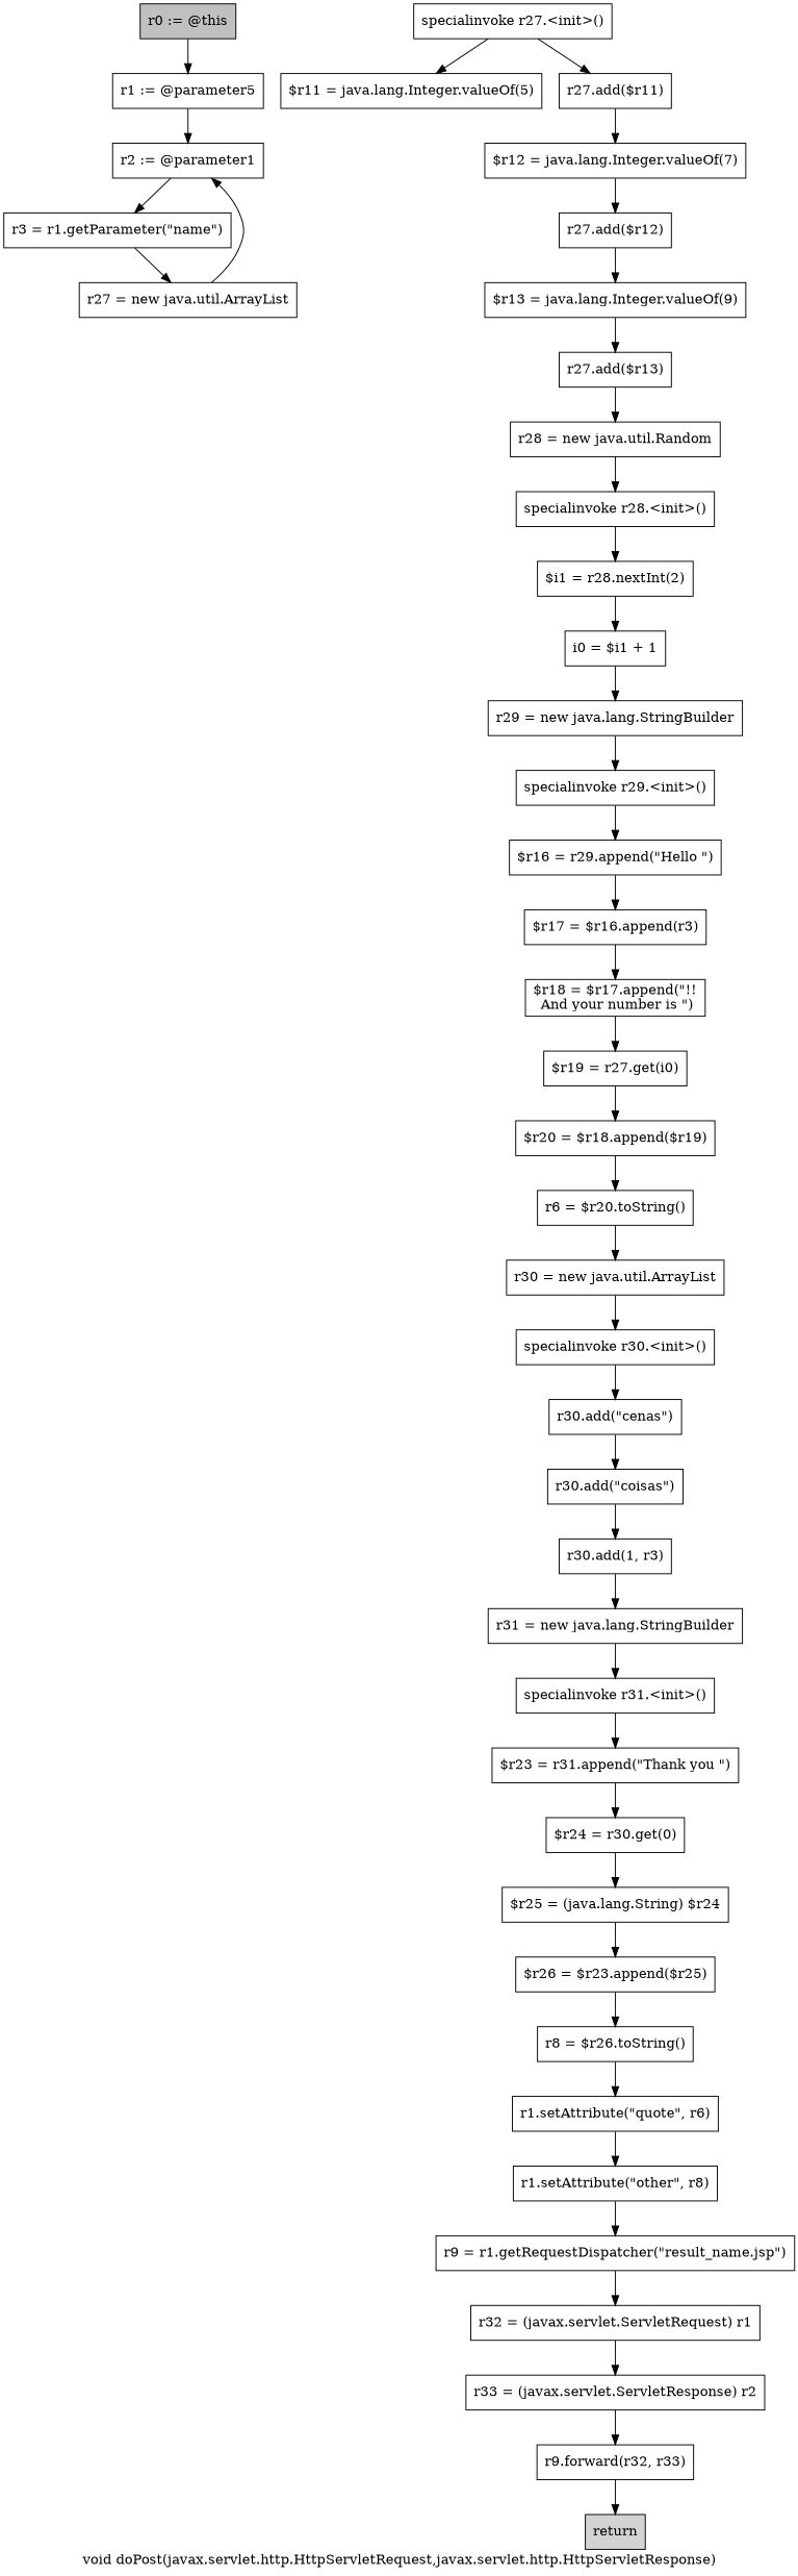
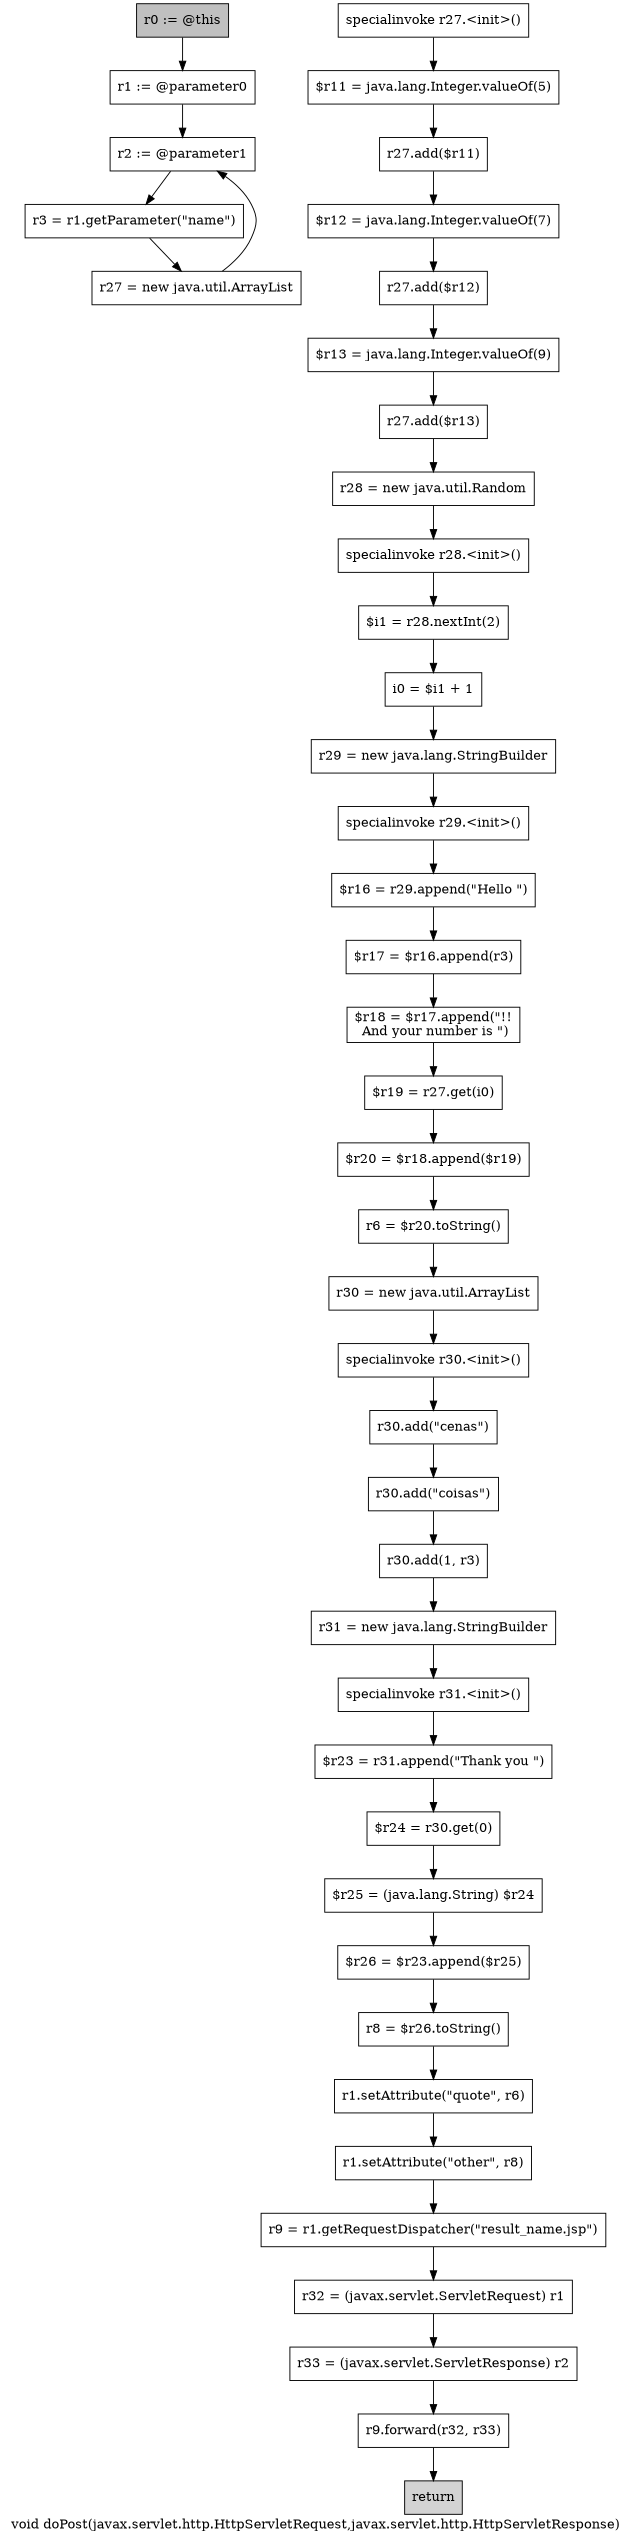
  digraph {
    label="void doPost(javax.servlet.http.HttpServletRequest,javax.servlet.http.HttpServletResponse)"
    node [shape=box]
    n1 [fillcolor=gray label="r0 := @this" style=filled]
-   n2 [label="r1 := @parameter5"]
+   n2 [label="r1 := @parameter0"]
    n3 [label="r2 := @parameter1"]
    n4 [label="r3 = r1.getParameter(\"name\")"]
    n5 [label="r27 = new java.util.ArrayList"]
    n6 [label="specialinvoke r27.<init>()"]
    n7 [label="$r11 = java.lang.Integer.valueOf(5)"]
    n8 [label="r27.add($r11)"]
    n9 [label="$r12 = java.lang.Integer.valueOf(7)"]
    n10 [label="r27.add($r12)"]
    n11 [label="$r13 = java.lang.Integer.valueOf(9)"]
    n12 [label="r27.add($r13)"]
    n13 [label="r28 = new java.util.Random"]
    n14 [label="specialinvoke r28.<init>()"]
    n15 [label="$i1 = r28.nextInt(2)"]
    n16 [label="i0 = $i1 + 1"]
    n17 [label="r29 = new java.lang.StringBuilder"]
    n18 [label="specialinvoke r29.<init>()"]
    n19 [label="$r16 = r29.append(\"Hello \")"]
    n20 [label="$r17 = $r16.append(r3)"]
    n21 [label="$r18 = $r17.append(\"!!\n And your number is \")"]
    n22 [label="$r19 = r27.get(i0)"]
    n23 [label="$r20 = $r18.append($r19)"]
    n24 [label="r6 = $r20.toString()"]
    n25 [label="r30 = new java.util.ArrayList"]
    n26 [label="specialinvoke r30.<init>()"]
    n27 [label="r30.add(\"cenas\")"]
    n28 [label="r30.add(\"coisas\")"]
    n29 [label="r30.add(1, r3)"]
    n30 [label="r31 = new java.lang.StringBuilder"]
    n31 [label="specialinvoke r31.<init>()"]
    n32 [label="$r23 = r31.append(\"Thank you \")"]
    n33 [label="$r24 = r30.get(0)"]
    n34 [label="$r25 = (java.lang.String) $r24"]
    n35 [label="$r26 = $r23.append($r25)"]
    n36 [label="r8 = $r26.toString()"]
    n37 [label="r1.setAttribute(\"quote\", r6)"]
    n38 [label="r1.setAttribute(\"other\", r8)"]
    n39 [label="r9 = r1.getRequestDispatcher(\"result_name.jsp\")"]
    n40 [label="r32 = (javax.servlet.ServletRequest) r1"]
    n41 [label="r33 = (javax.servlet.ServletResponse) r2"]
    n42 [label="r9.forward(r32, r33)"]
    n43 [fillcolor=lightgray label=return style=filled]
    n1 -> n2
    n2 -> n3
    n3 -> n4
    n4 -> n5
    n5 -> n3
    n6 -> n7
-   n6 -> n8
+   n7 -> n8
    n8 -> n9
    n9 -> n10
    n10 -> n11
    n11 -> n12
    n12 -> n13
    n13 -> n14
    n14 -> n15
    n15 -> n16
    n16 -> n17
    n17 -> n18
    n18 -> n19
    n19 -> n20
    n20 -> n21
    n21 -> n22
    n22 -> n23
    n23 -> n24
    n24 -> n25
    n25 -> n26
    n26 -> n27
    n27 -> n28
    n28 -> n29
    n29 -> n30
    n30 -> n31
    n31 -> n32
    n32 -> n33
    n33 -> n34
    n34 -> n35
    n35 -> n36
    n36 -> n37
    n37 -> n38
    n38 -> n39
    n39 -> n40
    n40 -> n41
    n41 -> n42
    n42 -> n43
  }
